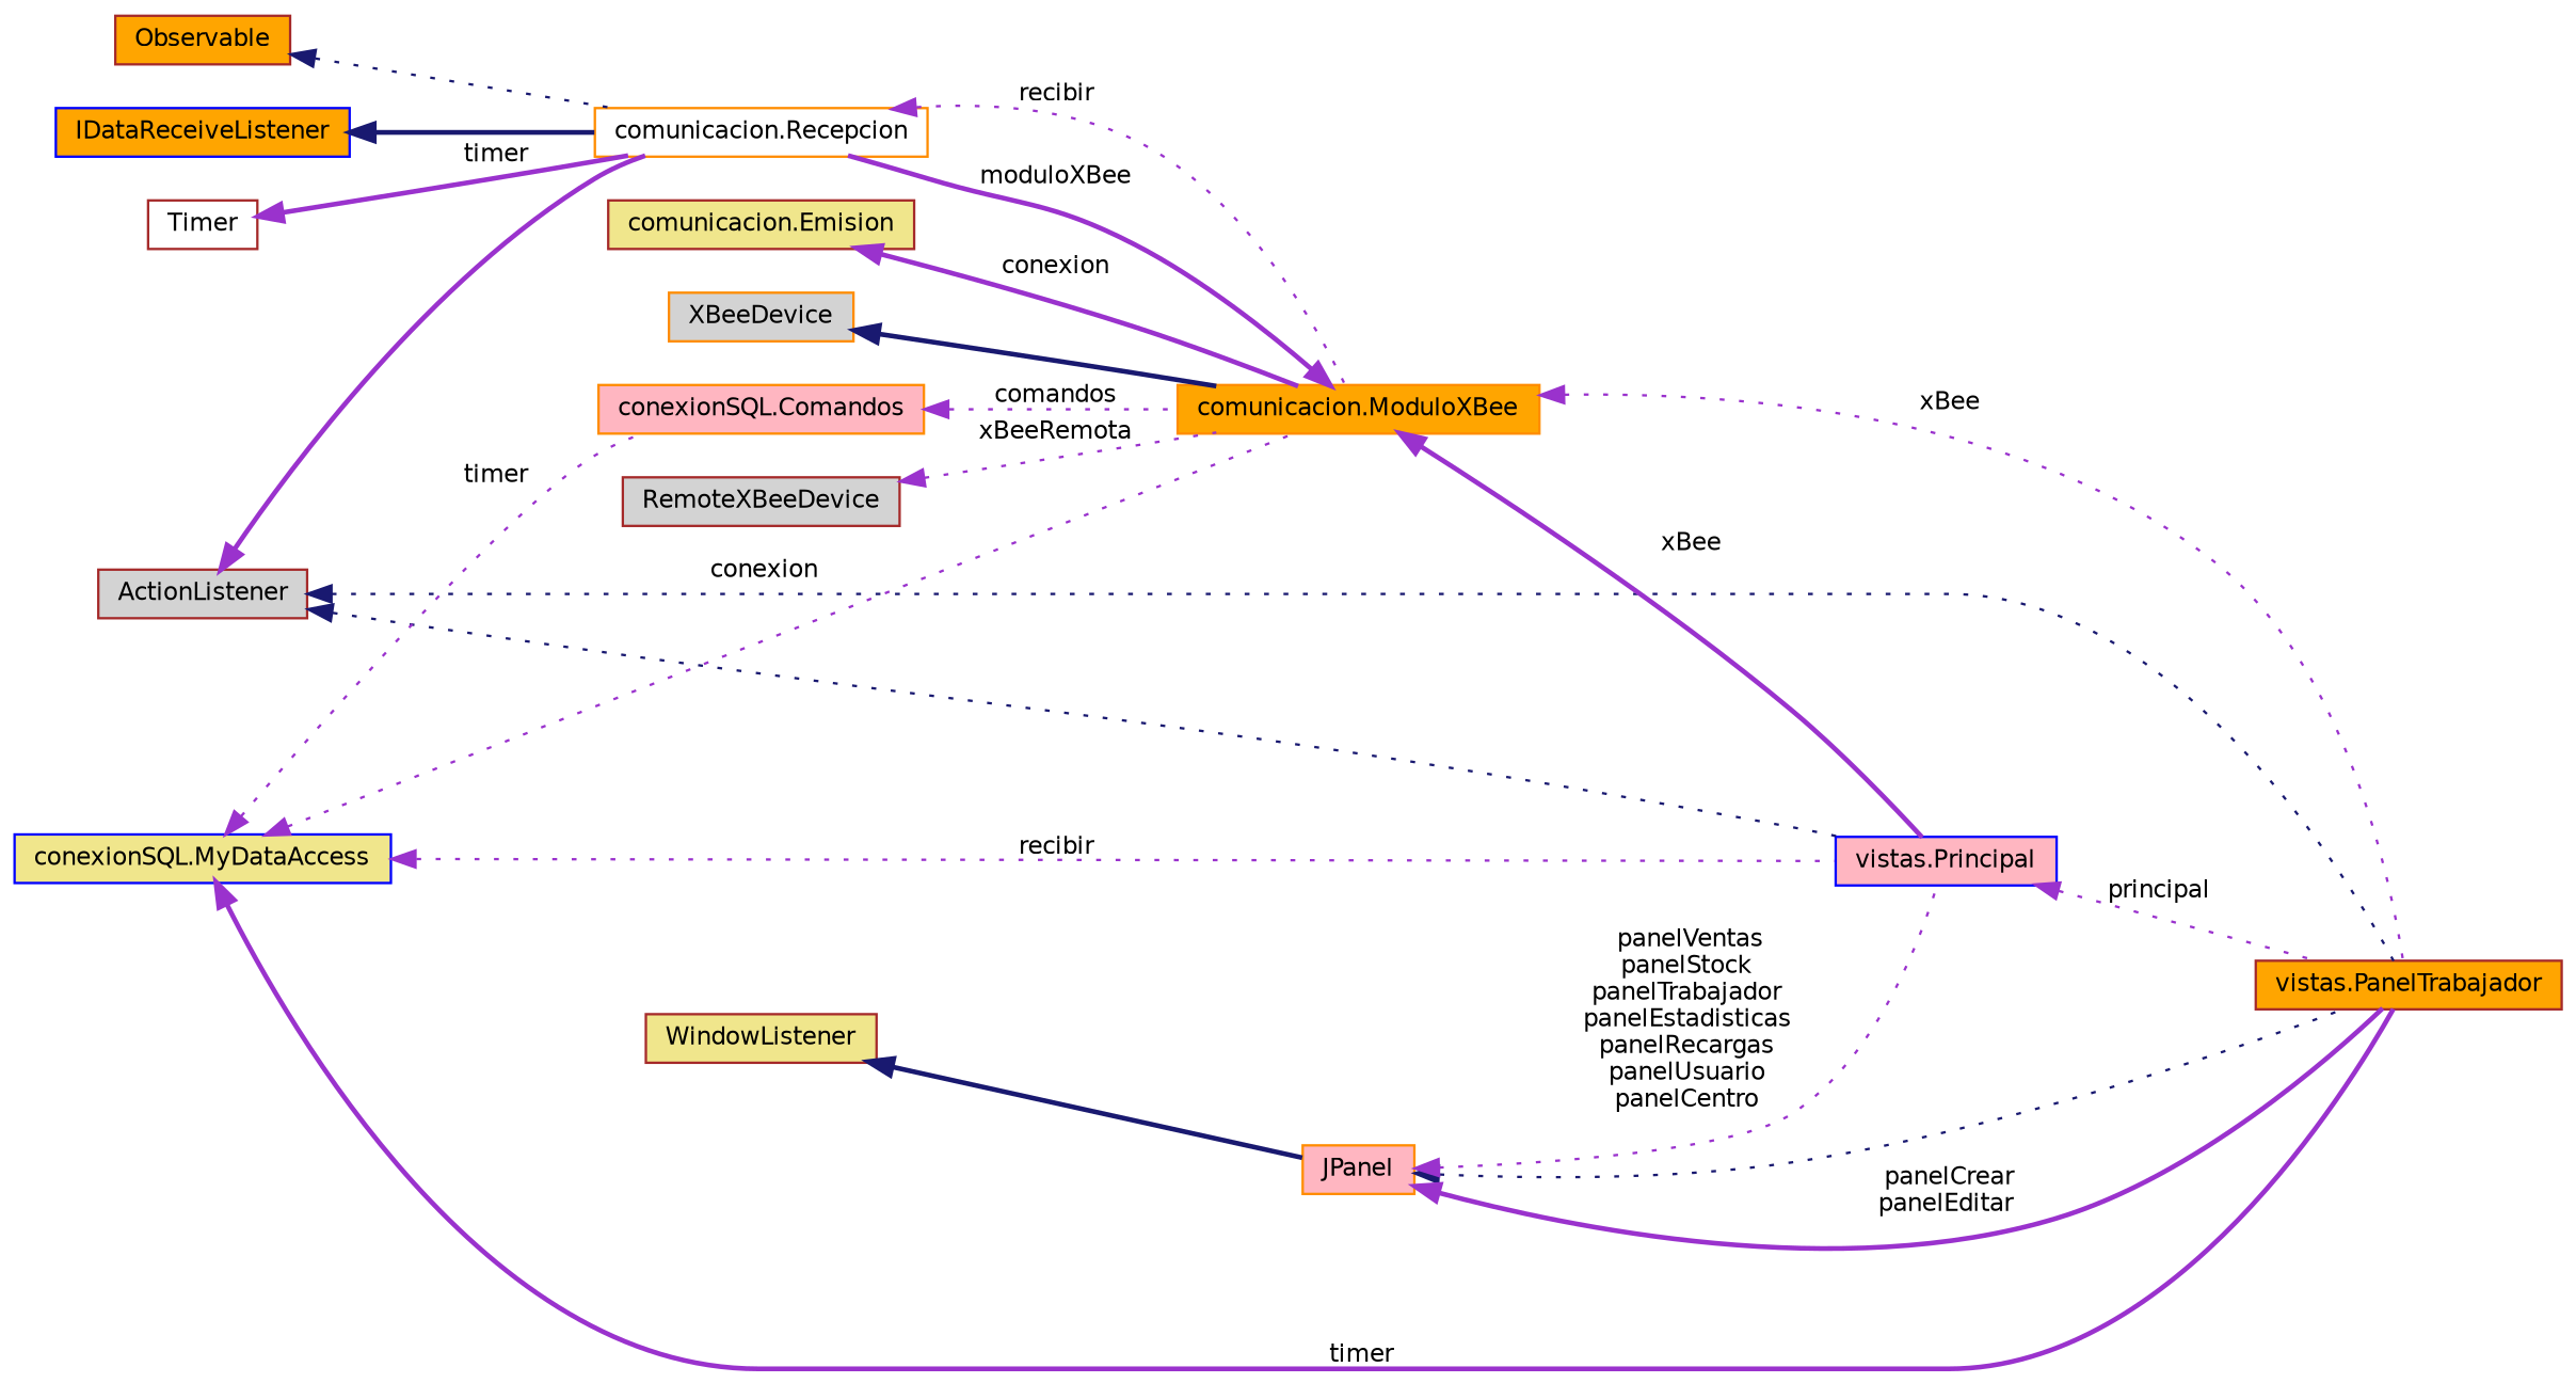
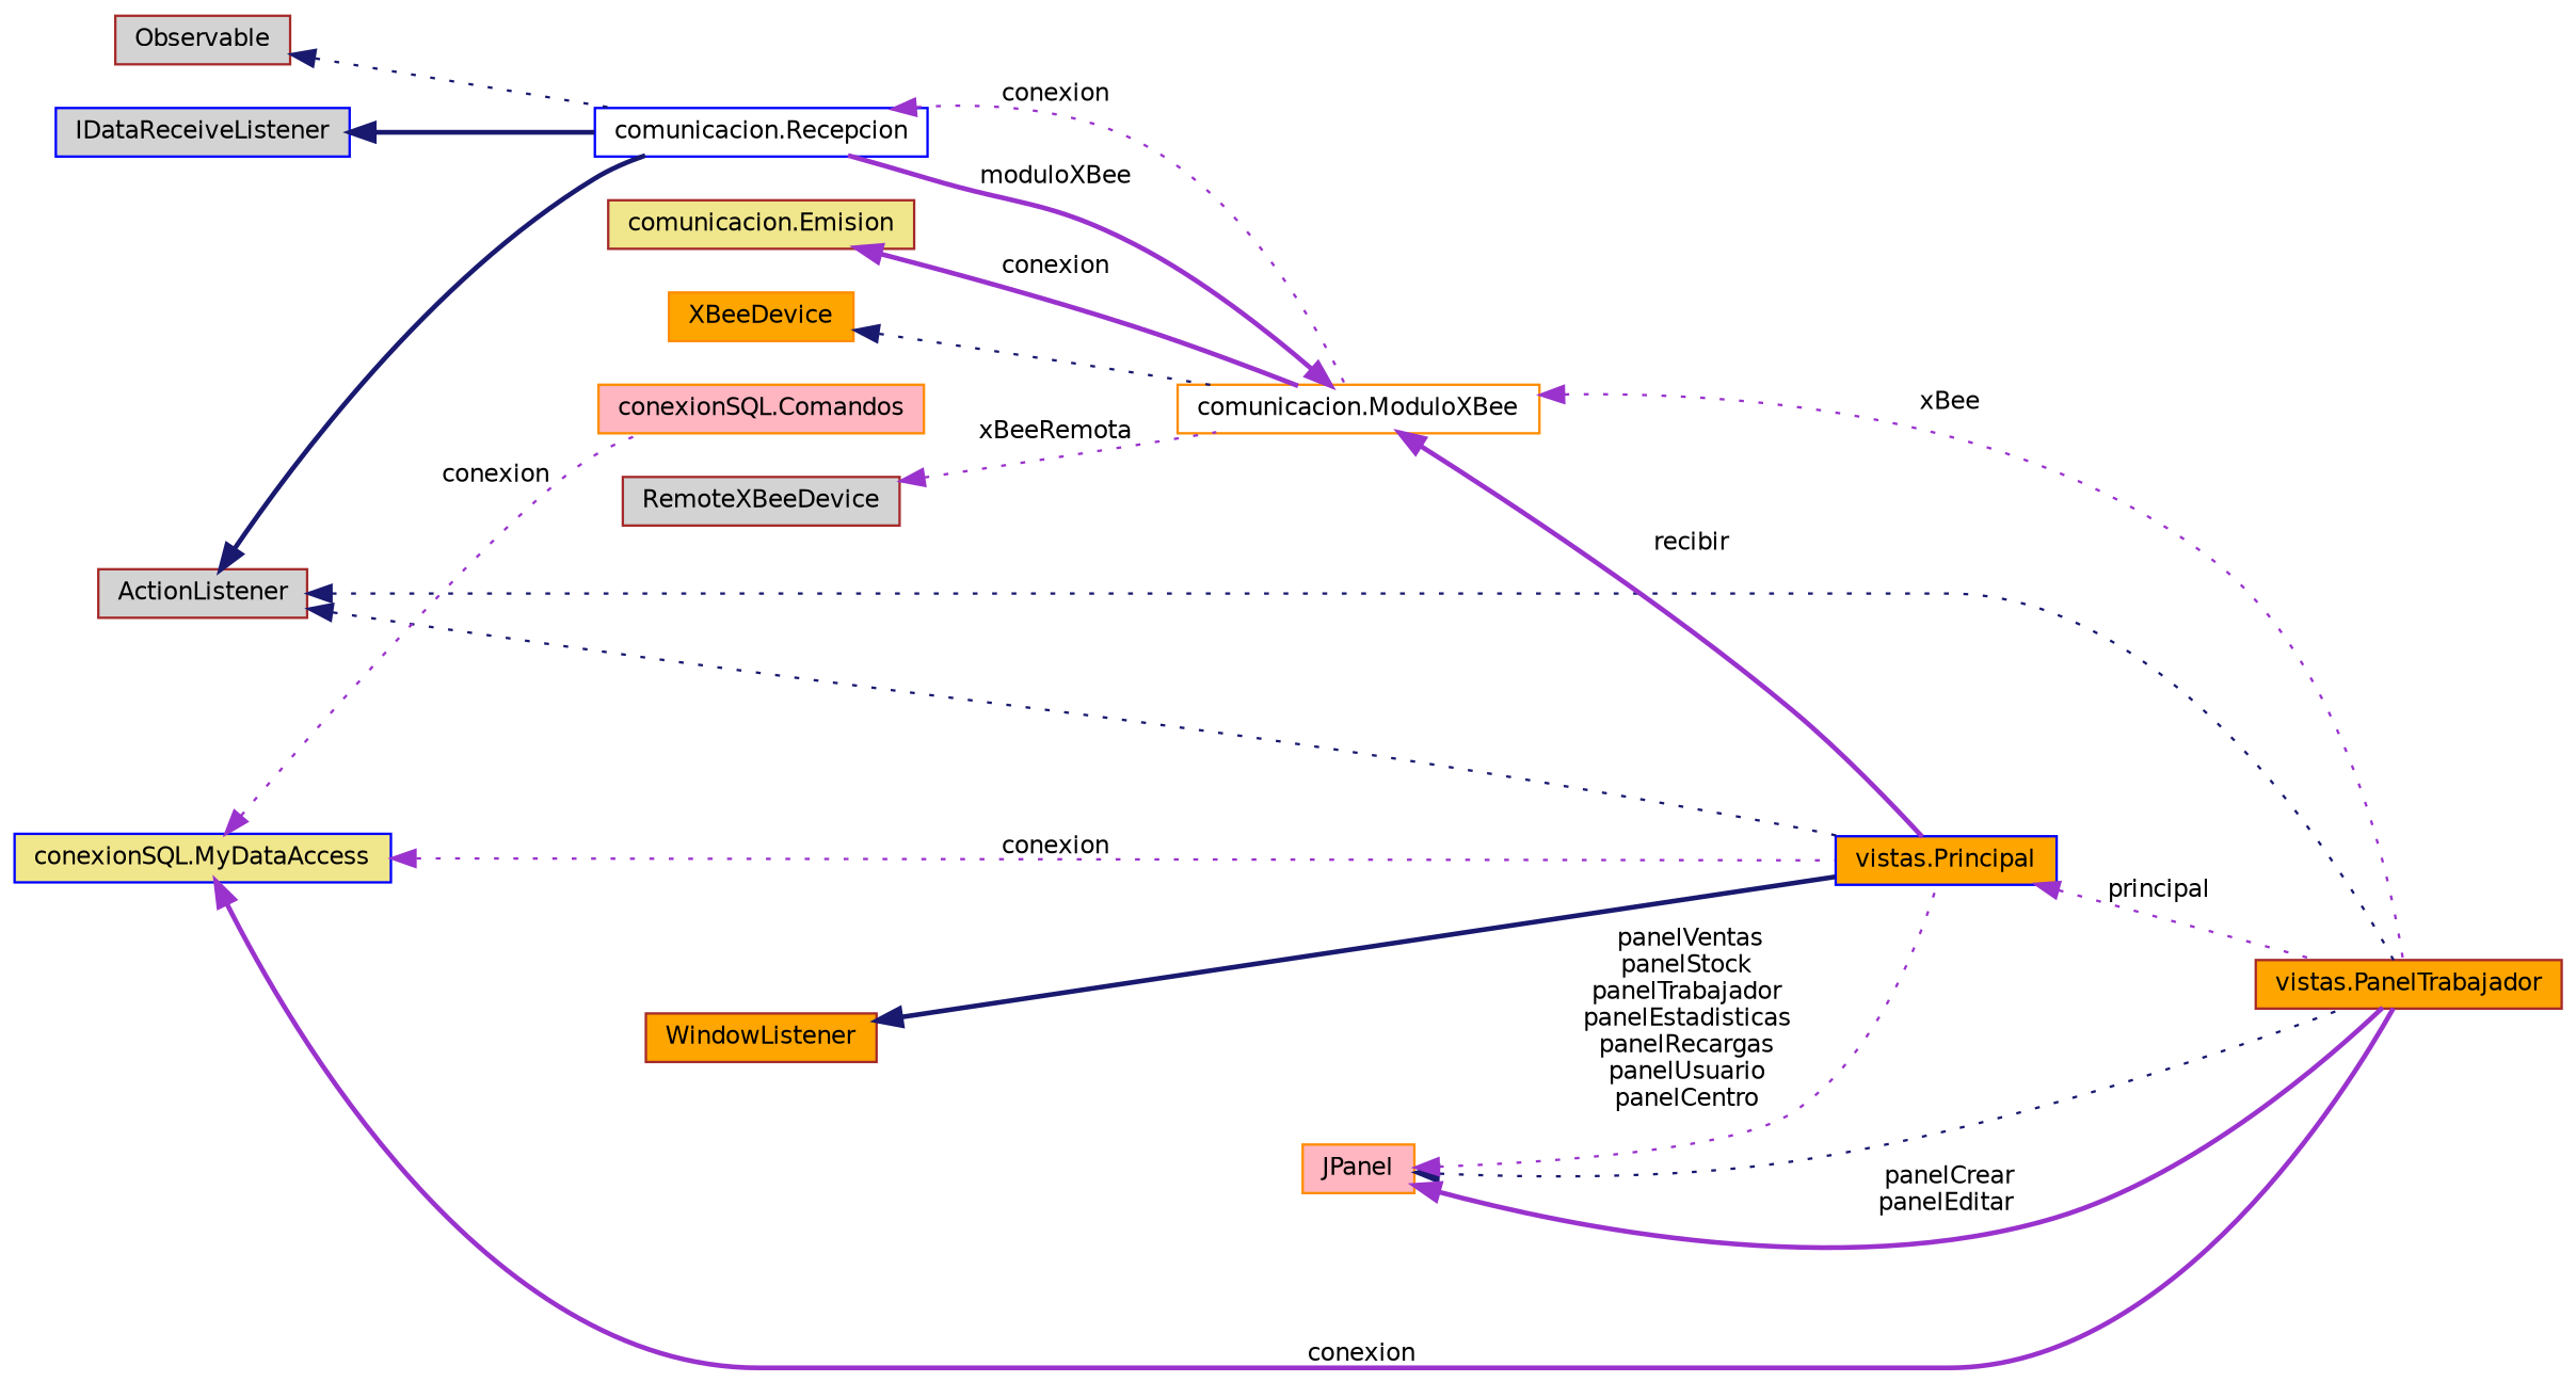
  digraph {
    rankdir=LR
    node [color=brown fillcolor=lightgrey fontname=Helvetica fontsize=10 shape=record style=filled]
    edge [color=darkorchid3 dir=back fontname=Helvetica fontsize=10 labelfontname=Helvetica labelfontsize=10 style=dotted]
    n1 [fillcolor=orange fontcolor=black height=0.2 label="vistas.PanelTrabajador" width=0.4]
    n2 [color=darkorange fillcolor=lightpink height=0.2 label=JPanel width=0.4]
-   n3 [color=blue fillcolor=lightpink height=0.2 label="vistas.Principal" width=0.4]
+   n3 [color=blue fillcolor=orange height=0.2 label="vistas.Principal" width=0.4]
    n4 [height=0.2 label=ActionListener width=0.4]
-   n5 [color=darkorange fillcolor=white height=0.2 label="comunicacion.Recepcion" width=0.4]
-   n6 [color=darkorange fillcolor=orange height=0.2 label="comunicacion.ModuloXBee" width=0.4]
-   n7 [color=darkorange height=0.2 label=XBeeDevice width=0.4]
+   n5 [color=blue fillcolor=white height=0.2 label="comunicacion.Recepcion" width=0.4]
+   n6 [color=darkorange fillcolor=white height=0.2 label="comunicacion.ModuloXBee" width=0.4]
+   n7 [color=darkorange fillcolor=orange height=0.2 label=XBeeDevice width=0.4]
    n8 [color=darkorange fillcolor=lightpink height=0.2 label="conexionSQL.Comandos" width=0.4]
    n9 [color=blue fillcolor=khaki height=0.2 label="conexionSQL.MyDataAccess" width=0.4]
    n10 [height=0.2 label=RemoteXBeeDevice width=0.4]
-   n11 [fillcolor=orange height=0.2 label=Observable width=0.4]
-   n12 [color=blue fillcolor=orange height=0.2 label=IDataReceiveListener width=0.4]
-   n13 [fillcolor=white height=0.2 label=Timer width=0.4]
+   n11 [height=0.2 label=Observable width=0.4]
+   n12 [color=blue height=0.2 label=IDataReceiveListener width=0.4]
    n14 [fillcolor=khaki height=0.2 label="comunicacion.Emision" width=0.4]
-   n15 [fillcolor=khaki height=0.2 label=WindowListener width=0.4]
+   n15 [fillcolor=orange height=0.2 label=WindowListener width=0.4]
    n2 -> n1 [color=midnightblue]
    n2 -> n1 [label=" panelCrear\npanelEditar" style=bold]
    n2 -> n3 [label=" panelVentas\npanelStock\npanelTrabajador\npanelEstadisticas\npanelRecargas\npanelUsuario\npanelCentro"]
    n3 -> n1 [label=" principal"]
    n4 -> n1 [color=midnightblue]
    n4 -> n3 [color=midnightblue]
-   n4 -> n5 [style=bold]
-   n5 -> n6 [label=" recibir"]
+   n4 -> n5 [color=midnightblue style=bold]
+   n5 -> n6 [label=" conexion"]
    n6 -> n1 [label=" xBee"]
-   n6 -> n3 [label=" xBee" style=bold]
+   n6 -> n3 [label=" recibir" style=bold]
    n6 -> n5 [label=" moduloXBee" style=bold]
-   n7 -> n6 [color=midnightblue style=bold]
-   n8 -> n6 [label=" comandos"]
-   n9 -> n1 [label=" timer" style=bold]
-   n9 -> n3 [label=" recibir"]
-   n9 -> n6 [label=" conexion"]
-   n9 -> n8 [label=" timer"]
+   n7 -> n6 [color=midnightblue]
+   n9 -> n1 [label=" conexion" style=bold]
+   n9 -> n3 [label=" conexion"]
+   n9 -> n8 [label=" conexion"]
    n10 -> n6 [label=" xBeeRemota"]
    n11 -> n5 [color=midnightblue]
    n12 -> n5 [color=midnightblue style=bold]
-   n13 -> n5 [label=" timer" style=bold]
    n14 -> n6 [label=" conexion" style=bold]
-   n15 -> n2 [color=midnightblue style=bold]
+   n15 -> n3 [color=midnightblue style=bold]
  }
